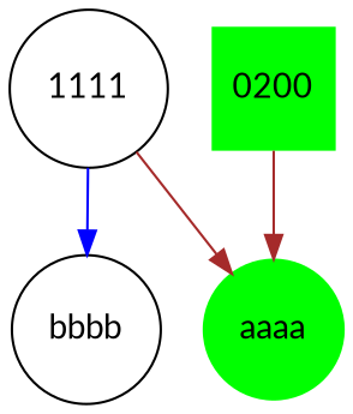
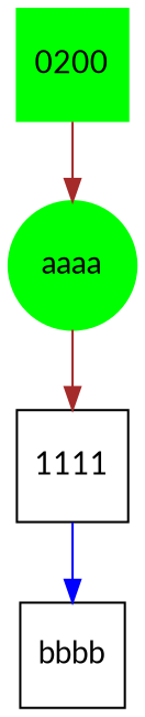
  digraph {
    fontname=Lato
    node [fontname=Lato shape=square color=green style=filled]
    edge [color=brown fontname=Lato]
-   1111 [shape=circle color="" style=""]
-   bbbb [color=black shape=circle style=solid]
+   1111 [color="" style=""]
+   bbbb [color=black style=solid]
    aaaa [shape=circle]
    n4 [label=0200]
    1111 -> bbbb [color=blue]
-   1111 -> aaaa
+   aaaa -> 1111
    n4 -> aaaa
  }
